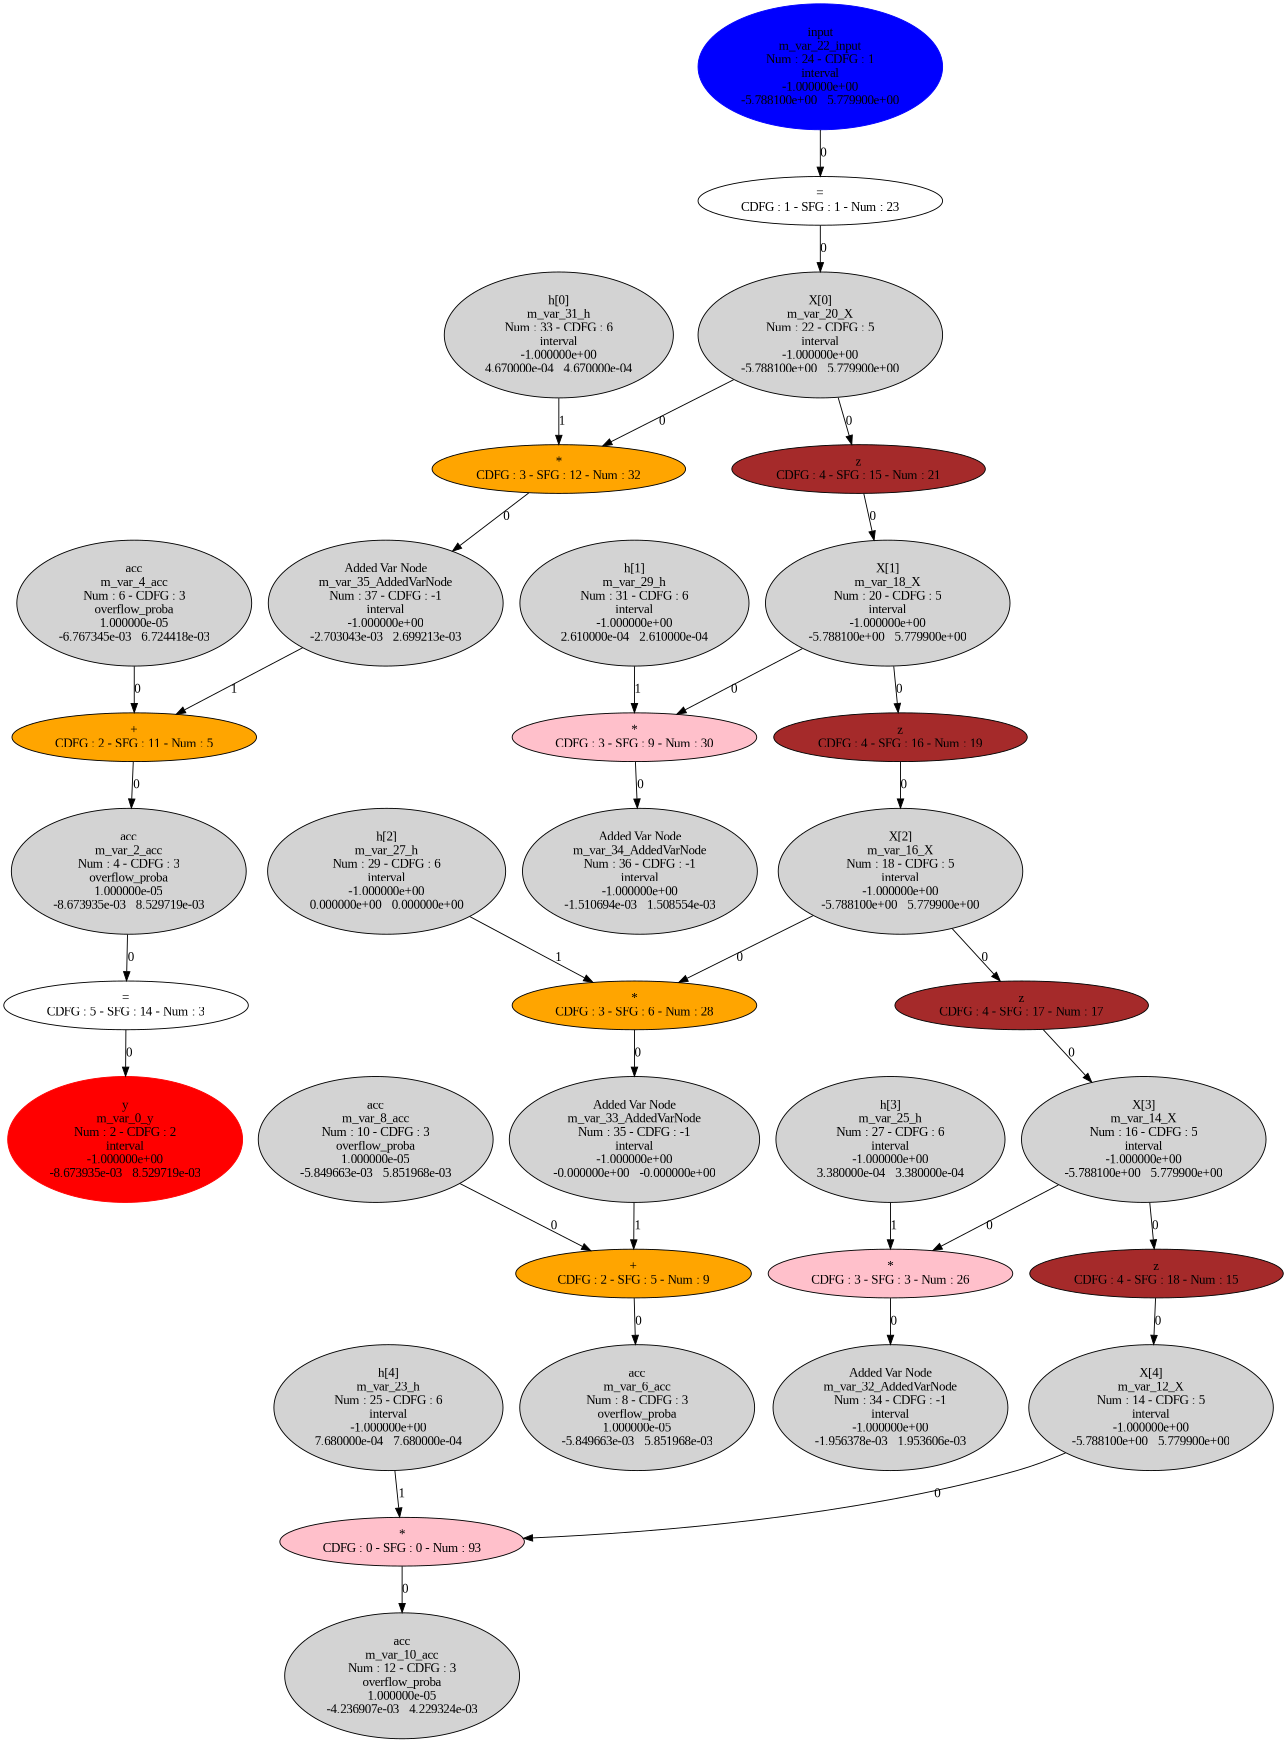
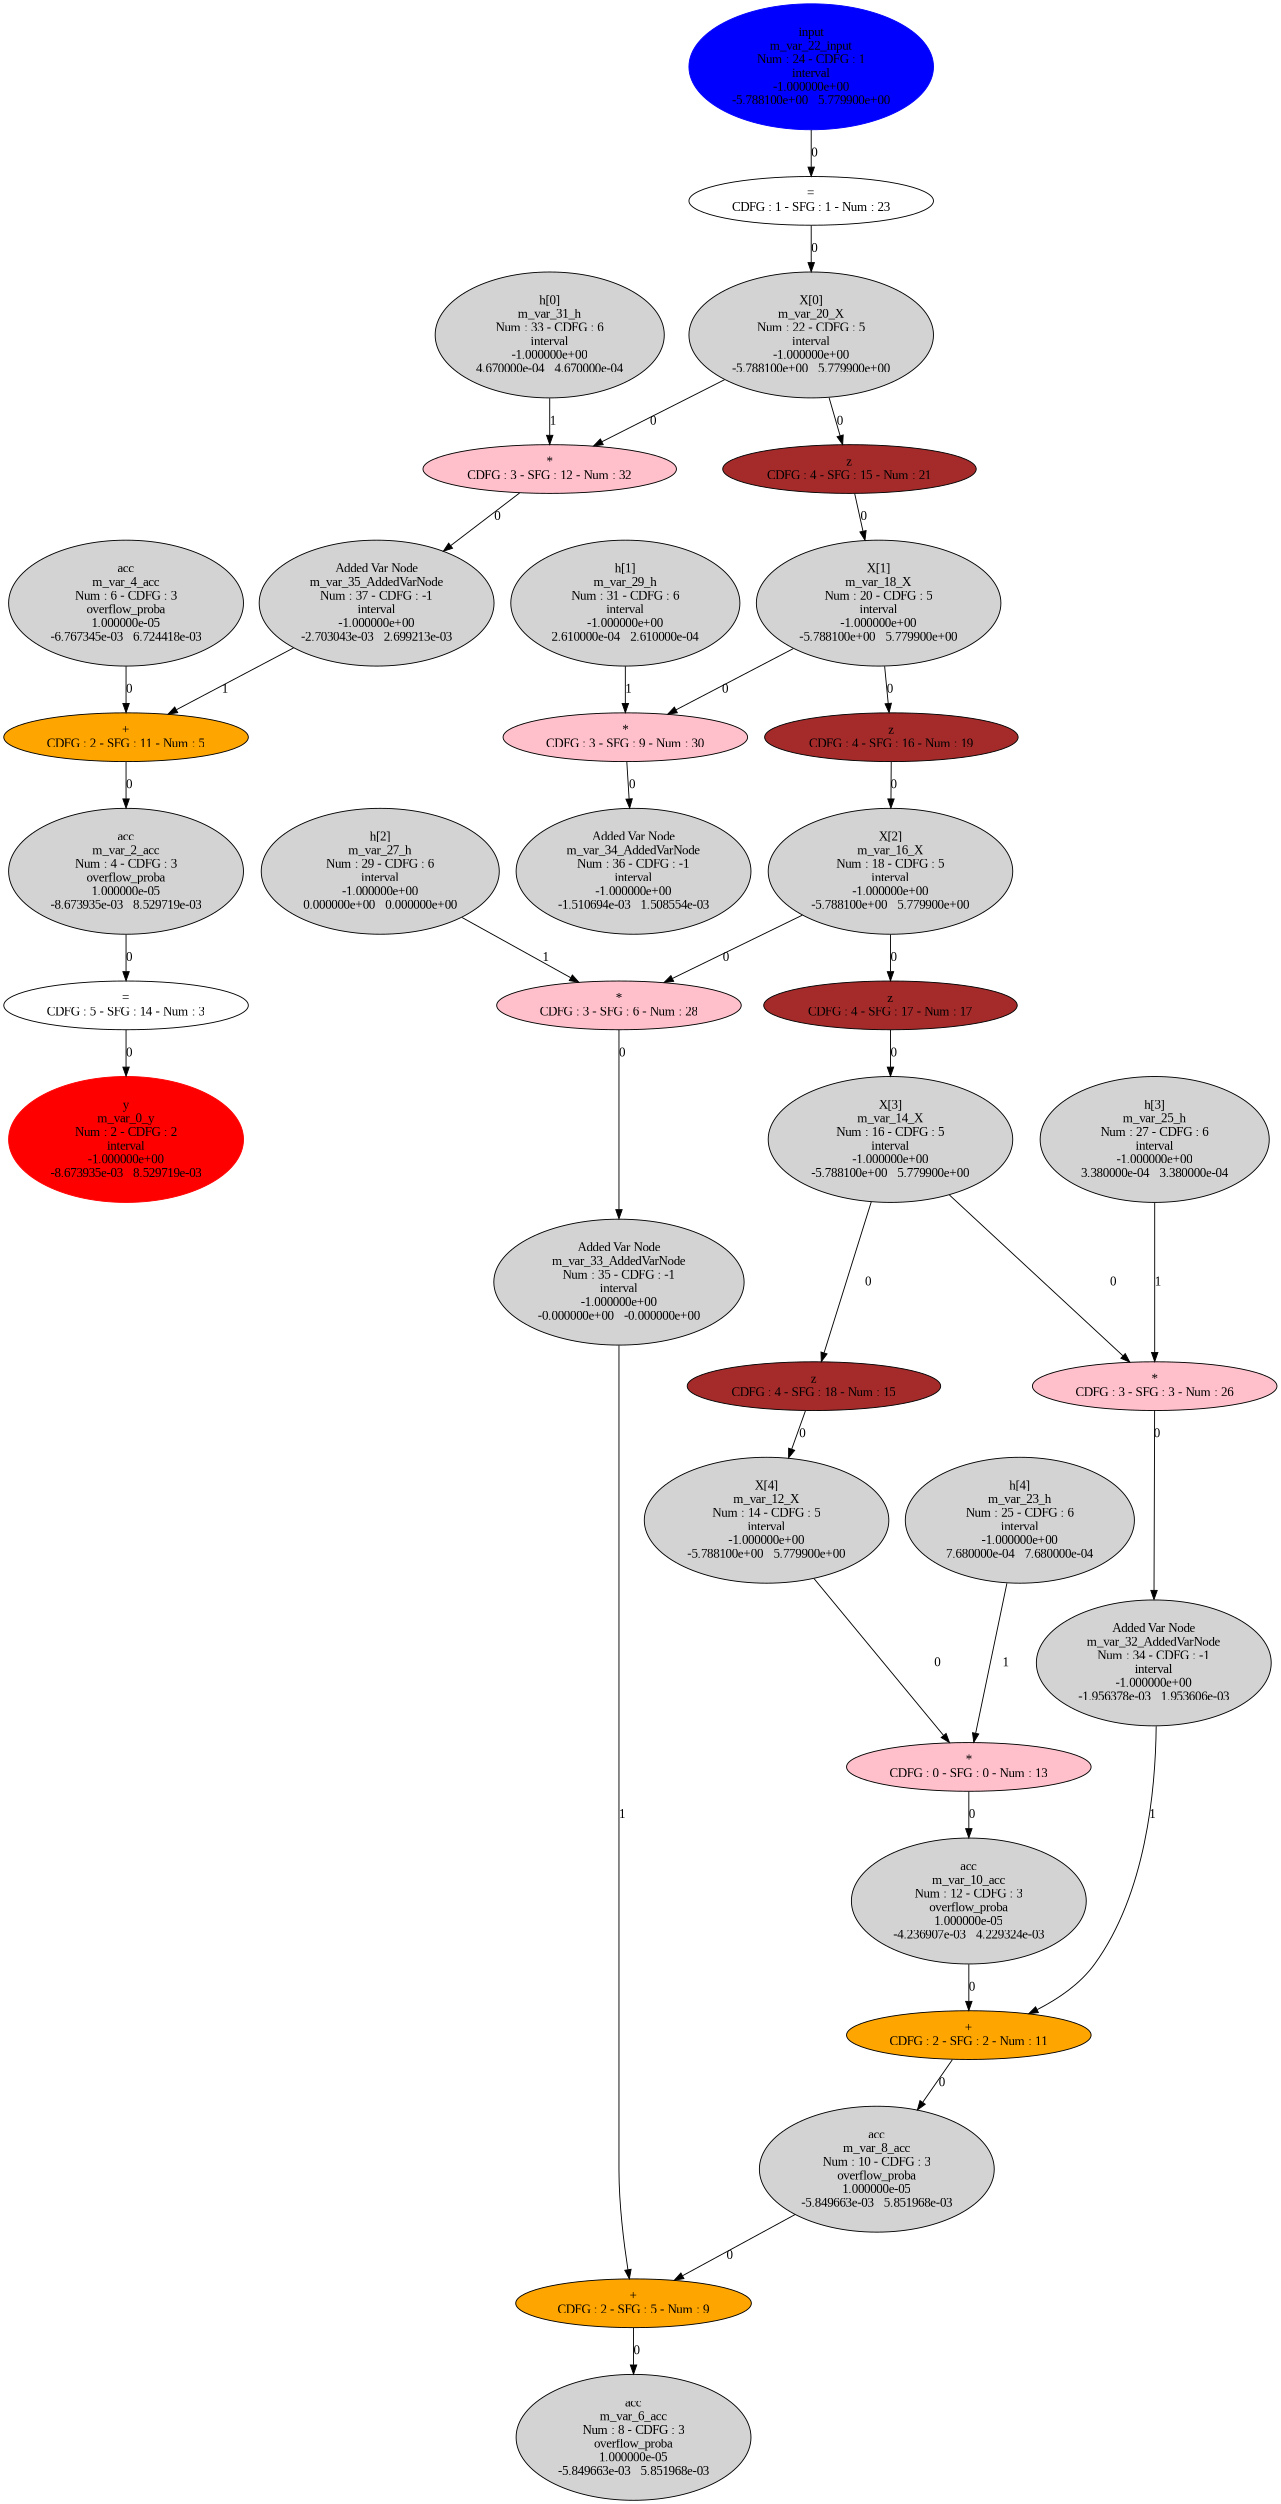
  digraph {
    fontname="Liberation Serif"
    node [fontname="Liberation Serif" style=filled]
    edge [fontname="Liberation Serif"]
    n1 [color=red fillcolor=red label="y\nm_var_0_y\nNum : 2 - CDFG : 2\ninterval\n-1.000000e+00\n-8.673935e-03   8.529719e-03"]
    n2 [fillcolor=white label="=\nCDFG : 5 - SFG : 14 - Num : 3\n"]
    n3 [label="acc\nm_var_2_acc\nNum : 4 - CDFG : 3\noverflow_proba\n1.000000e-05\n-8.673935e-03   8.529719e-03"]
    n4 [fillcolor=orange label="+\nCDFG : 2 - SFG : 11 - Num : 5\n"]
    n5 [label="acc\nm_var_4_acc\nNum : 6 - CDFG : 3\noverflow_proba\n1.000000e-05\n-6.767345e-03   6.724418e-03"]
    n6 [label="acc\nm_var_6_acc\nNum : 8 - CDFG : 3\noverflow_proba\n1.000000e-05\n-5.849663e-03   5.851968e-03"]
    n7 [fillcolor=orange label="+\nCDFG : 2 - SFG : 5 - Num : 9\n"]
    n8 [label="acc\nm_var_8_acc\nNum : 10 - CDFG : 3\noverflow_proba\n1.000000e-05\n-5.849663e-03   5.851968e-03"]
+   n9 [fillcolor=orange label="+\nCDFG : 2 - SFG : 2 - Num : 11\n"]
    n10 [label="acc\nm_var_10_acc\nNum : 12 - CDFG : 3\noverflow_proba\n1.000000e-05\n-4.236907e-03   4.229324e-03"]
-   n11 [fillcolor=pink label="*\nCDFG : 0 - SFG : 0 - Num : 93\n"]
+   n11 [fillcolor=pink label="*\nCDFG : 0 - SFG : 0 - Num : 13\n"]
    n12 [label="X[4]\nm_var_12_X\nNum : 14 - CDFG : 5\ninterval\n-1.000000e+00\n-5.788100e+00   5.779900e+00"]
    n13 [fillcolor=brown label="z\nCDFG : 4 - SFG : 18 - Num : 15\n"]
    n14 [label="X[3]\nm_var_14_X\nNum : 16 - CDFG : 5\ninterval\n-1.000000e+00\n-5.788100e+00   5.779900e+00"]
    n15 [fillcolor=pink label="*\nCDFG : 3 - SFG : 3 - Num : 26\n"]
    n16 [label="Added Var Node\nm_var_32_AddedVarNode\nNum : 34 - CDFG : -1\ninterval\n-1.000000e+00\n-1.956378e-03   1.953606e-03"]
    n17 [fillcolor=brown label="z\nCDFG : 4 - SFG : 17 - Num : 17\n"]
    n18 [label="X[2]\nm_var_16_X\nNum : 18 - CDFG : 5\ninterval\n-1.000000e+00\n-5.788100e+00   5.779900e+00"]
-   n19 [fillcolor=orange label="*\nCDFG : 3 - SFG : 6 - Num : 28\n"]
+   n19 [fillcolor=pink label="*\nCDFG : 3 - SFG : 6 - Num : 28\n"]
    n20 [label="Added Var Node\nm_var_33_AddedVarNode\nNum : 35 - CDFG : -1\ninterval\n-1.000000e+00\n-0.000000e+00   -0.000000e+00"]
    n21 [fillcolor=brown label="z\nCDFG : 4 - SFG : 16 - Num : 19\n"]
    n22 [label="X[1]\nm_var_18_X\nNum : 20 - CDFG : 5\ninterval\n-1.000000e+00\n-5.788100e+00   5.779900e+00"]
    n23 [fillcolor=pink label="*\nCDFG : 3 - SFG : 9 - Num : 30\n"]
    n24 [label="Added Var Node\nm_var_34_AddedVarNode\nNum : 36 - CDFG : -1\ninterval\n-1.000000e+00\n-1.510694e-03   1.508554e-03"]
    n25 [fillcolor=brown label="z\nCDFG : 4 - SFG : 15 - Num : 21\n"]
    n26 [label="X[0]\nm_var_20_X\nNum : 22 - CDFG : 5\ninterval\n-1.000000e+00\n-5.788100e+00   5.779900e+00"]
-   n27 [fillcolor=orange label="*\nCDFG : 3 - SFG : 12 - Num : 32\n"]
+   n27 [fillcolor=pink label="*\nCDFG : 3 - SFG : 12 - Num : 32\n"]
    n28 [label="Added Var Node\nm_var_35_AddedVarNode\nNum : 37 - CDFG : -1\ninterval\n-1.000000e+00\n-2.703043e-03   2.699213e-03"]
    n29 [fillcolor=white label="=\nCDFG : 1 - SFG : 1 - Num : 23\n"]
    n30 [color=blue fillcolor=blue label="input\nm_var_22_input\nNum : 24 - CDFG : 1\ninterval\n-1.000000e+00\n-5.788100e+00   5.779900e+00"]
    n31 [label="h[4]\nm_var_23_h\nNum : 25 - CDFG : 6\ninterval\n-1.000000e+00\n7.680000e-04   7.680000e-04"]
    n32 [label="h[3]\nm_var_25_h\nNum : 27 - CDFG : 6\ninterval\n-1.000000e+00\n3.380000e-04   3.380000e-04"]
    n33 [label="h[2]\nm_var_27_h\nNum : 29 - CDFG : 6\ninterval\n-1.000000e+00\n0.000000e+00   0.000000e+00"]
    n34 [label="h[1]\nm_var_29_h\nNum : 31 - CDFG : 6\ninterval\n-1.000000e+00\n2.610000e-04   2.610000e-04"]
    n35 [label="h[0]\nm_var_31_h\nNum : 33 - CDFG : 6\ninterval\n-1.000000e+00\n4.670000e-04   4.670000e-04"]
    n2 -> n1 [label=0]
    n3 -> n2 [label=0]
    n4 -> n3 [label=0]
    n5 -> n4 [label=0]
    n7 -> n6 [label=0]
    n8 -> n7 [label=0]
+   n9 -> n8 [label=0]
+   n10 -> n9 [label=0]
    n11 -> n10 [label=0]
    n12 -> n11 [label=0]
    n13 -> n12 [label=0]
    n14 -> n13 [label=0]
    n14 -> n15 [label=0]
    n15 -> n16 [label=0]
+   n16 -> n9 [label=1]
    n17 -> n14 [label=0]
    n18 -> n17 [label=0]
    n18 -> n19 [label=0]
    n19 -> n20 [label=0]
    n20 -> n7 [label=1]
    n21 -> n18 [label=0]
    n22 -> n21 [label=0]
    n22 -> n23 [label=0]
    n23 -> n24 [label=0]
    n25 -> n22 [label=0]
    n26 -> n25 [label=0]
    n26 -> n27 [label=0]
    n27 -> n28 [label=0]
    n28 -> n4 [label=1]
    n29 -> n26 [label=0]
    n30 -> n29 [label=0]
    n31 -> n11 [label=1]
    n32 -> n15 [label=1]
    n33 -> n19 [label=1]
    n34 -> n23 [label=1]
    n35 -> n27 [label=1]
  }
